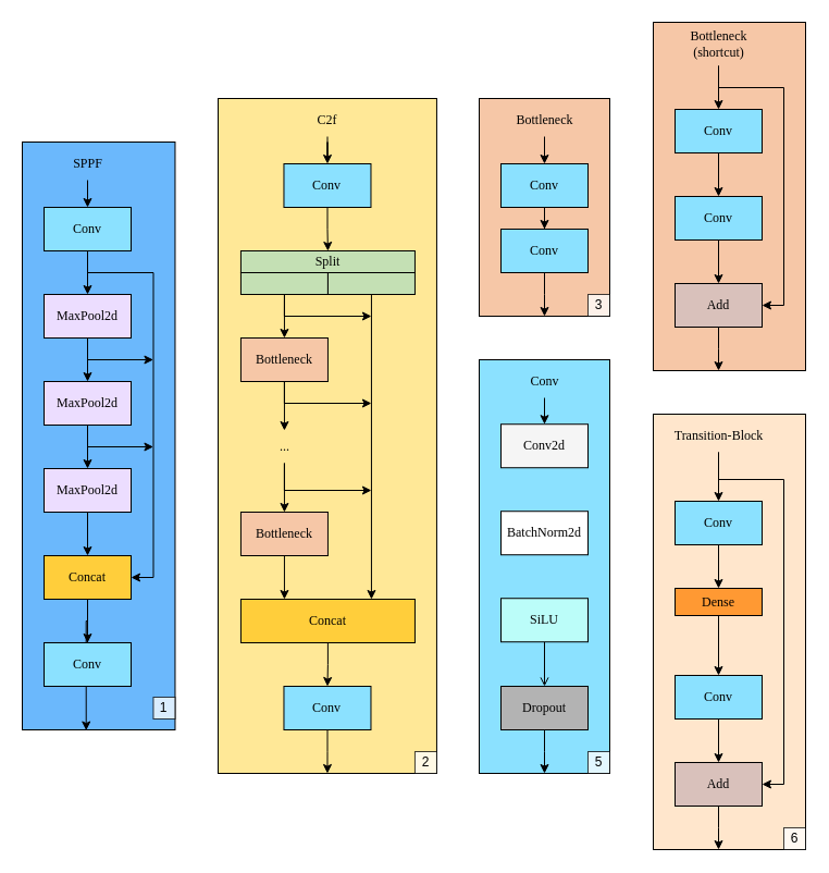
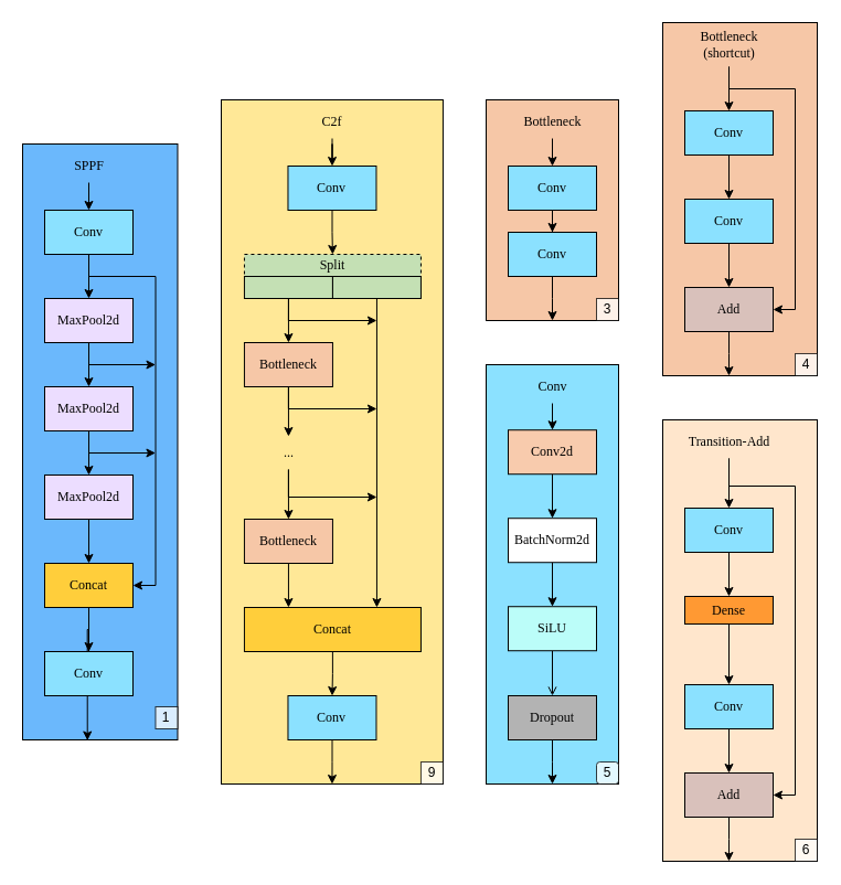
  <mxCell id="0" />
  <mxCell id="1" parent="0" />
  <mxCell id="2" value="" style="group;fontFamily=Garamond;" parent="1" vertex="1" connectable="0"><mxGeometry x="600" y="20" width="140" height="320" as="geometry" /></mxCell>
  <mxCell id="3" value="" style="whiteSpace=wrap;html=1;fillColor=#F6C7A7;fontFamily=Garamond;" parent="2" vertex="1"><mxGeometry width="140" height="320" as="geometry" /></mxCell>
  <mxCell id="4" value="" style="edgeStyle=orthogonalEdgeStyle;rounded=0;orthogonalLoop=1;jettySize=auto;html=1;fontFamily=Garamond;" parent="2" source="5" target="7" edge="1"><mxGeometry relative="1" as="geometry" /></mxCell>
  <mxCell id="5" value="Conv" style="whiteSpace=wrap;html=1;fillColor=#8BE1FF;fontColor=#000000;fontFamily=Garamond;" parent="2" vertex="1"><mxGeometry x="20" y="80" width="80" height="40" as="geometry" /></mxCell>
  <mxCell id="6" value="" style="edgeStyle=orthogonalEdgeStyle;rounded=0;orthogonalLoop=1;jettySize=auto;html=1;fontFamily=Garamond;" parent="2" source="7" target="9" edge="1"><mxGeometry relative="1" as="geometry" /></mxCell>
  <mxCell id="7" value="Conv" style="whiteSpace=wrap;html=1;fillColor=#8BE1FF;fontColor=#000000;fontFamily=Garamond;" parent="2" vertex="1"><mxGeometry x="20" y="160" width="80" height="40" as="geometry" /></mxCell>
  <mxCell id="8" style="edgeStyle=orthogonalEdgeStyle;rounded=0;orthogonalLoop=1;jettySize=auto;html=1;fontFamily=Garamond;" parent="2" source="9" edge="1"><mxGeometry relative="1" as="geometry"><mxPoint x="60" y="320" as="targetPoint" /></mxGeometry></mxCell>
  <mxCell id="9" value="Add" style="whiteSpace=wrap;html=1;fillColor=#D9C1BB;fontColor=#000000;fontFamily=Garamond;" parent="2" vertex="1"><mxGeometry x="20" y="240" width="80" height="40" as="geometry" /></mxCell>
  <mxCell id="10" style="edgeStyle=orthogonalEdgeStyle;rounded=0;orthogonalLoop=1;jettySize=auto;html=1;fontFamily=Garamond;" parent="2" source="12" target="5" edge="1"><mxGeometry relative="1" as="geometry" /></mxCell>
  <mxCell id="11" style="edgeStyle=orthogonalEdgeStyle;rounded=0;orthogonalLoop=1;jettySize=auto;html=1;entryX=1;entryY=0.5;entryDx=0;entryDy=0;fontFamily=Garamond;" parent="2" source="12" target="9" edge="1"><mxGeometry relative="1" as="geometry"><Array as="points"><mxPoint x="60" y="60" /><mxPoint x="120" y="60" /><mxPoint x="120" y="260" /></Array></mxGeometry></mxCell>
  <mxCell id="12" value="Bottleneck&lt;div&gt;(shortcut)&lt;/div&gt;" style="text;html=1;align=center;verticalAlign=middle;resizable=0;points=[];autosize=1;strokeColor=none;fillColor=none;fontFamily=Garamond;" parent="2" vertex="1"><mxGeometry x="20" width="80" height="40" as="geometry" /></mxCell>
+ <mxCell id="13" value="4" style="whiteSpace=wrap;html=1;opacity=75;" parent="2" vertex="1"><mxGeometry x="120" y="300" width="20" height="20" as="geometry" /></mxCell>
  <mxCell id="14" value="" style="group;fontFamily=Garamond;" parent="1" vertex="1" connectable="0"><mxGeometry x="440" y="90" width="120" height="200" as="geometry" /></mxCell>
  <mxCell id="15" value="" style="whiteSpace=wrap;html=1;fillColor=#F6C7A7;fontFamily=Garamond;" parent="14" vertex="1"><mxGeometry width="120" height="200" as="geometry" /></mxCell>
  <mxCell id="16" value="" style="edgeStyle=orthogonalEdgeStyle;rounded=0;orthogonalLoop=1;jettySize=auto;html=1;fontFamily=Garamond;" parent="14" source="17" target="19" edge="1"><mxGeometry relative="1" as="geometry" /></mxCell>
  <mxCell id="17" value="Conv" style="whiteSpace=wrap;html=1;fillColor=#8BE1FF;fontColor=#000000;fontFamily=Garamond;" parent="14" vertex="1"><mxGeometry x="20" y="60" width="80" height="40" as="geometry" /></mxCell>
  <mxCell id="18" value="" style="edgeStyle=orthogonalEdgeStyle;rounded=0;orthogonalLoop=1;jettySize=auto;html=1;fontFamily=Garamond;" parent="14" source="19" edge="1"><mxGeometry relative="1" as="geometry"><mxPoint x="60" y="200" as="targetPoint" /></mxGeometry></mxCell>
  <mxCell id="19" value="Conv" style="whiteSpace=wrap;html=1;fillColor=#8BE1FF;fontColor=#000000;fontFamily=Garamond;" parent="14" vertex="1"><mxGeometry x="20" y="120" width="80" height="40" as="geometry" /></mxCell>
  <mxCell id="20" style="edgeStyle=orthogonalEdgeStyle;rounded=0;orthogonalLoop=1;jettySize=auto;html=1;fontFamily=Garamond;" parent="14" source="21" target="17" edge="1"><mxGeometry relative="1" as="geometry" /></mxCell>
  <mxCell id="21" value="Bottleneck" style="text;html=1;align=center;verticalAlign=middle;resizable=0;points=[];autosize=1;strokeColor=none;fillColor=none;fontFamily=Garamond;" parent="14" vertex="1"><mxGeometry x="20" y="5" width="80" height="30" as="geometry" /></mxCell>
  <mxCell id="22" value="3" style="whiteSpace=wrap;html=1;opacity=75;" parent="14" vertex="1"><mxGeometry x="100" y="180" width="20" height="20" as="geometry" /></mxCell>
  <mxCell id="23" value="" style="group;fontFamily=Garamond;" parent="1" vertex="1" connectable="0"><mxGeometry x="200" y="90" width="200.94" height="620" as="geometry" /></mxCell>
  <mxCell id="24" value="" style="whiteSpace=wrap;html=1;fillColor=#FFE897;fontFamily=Garamond;" parent="23" vertex="1"><mxGeometry width="200.94" height="620" as="geometry" /></mxCell>
  <mxCell id="25" value="" style="edgeStyle=orthogonalEdgeStyle;rounded=0;orthogonalLoop=1;jettySize=auto;html=1;fontFamily=Garamond;" parent="23" source="26" target="27" edge="1"><mxGeometry relative="1" as="geometry" /></mxCell>
  <mxCell id="26" value="Conv" style="whiteSpace=wrap;html=1;fillColor=#8BE1FF;fontColor=#000000;fontFamily=Garamond;" parent="23" vertex="1"><mxGeometry x="60.47" y="60" width="80" height="40" as="geometry" /></mxCell>
- <mxCell id="27" value="Split" style="whiteSpace=wrap;html=1;fillColor=#C4E0B4;fontColor=#000000;fontFamily=Garamond;" parent="23" vertex="1"><mxGeometry x="20.94" y="140" width="160" height="20" as="geometry" /></mxCell>
+ <mxCell id="27" value="Split" style="whiteSpace=wrap;html=1;fillColor=#C4E0B4;fontColor=#000000;fontFamily=Garamond;dashed=1;" parent="23" vertex="1"><mxGeometry x="20.94" y="140" width="160" height="20" as="geometry" /></mxCell>
  <mxCell id="28" style="edgeStyle=orthogonalEdgeStyle;rounded=0;orthogonalLoop=1;jettySize=auto;html=1;fontFamily=Garamond;" parent="23" source="30" target="33" edge="1"><mxGeometry relative="1" as="geometry"><mxPoint x="60.94" y="280" as="targetPoint" /></mxGeometry></mxCell>
  <mxCell id="29" style="edgeStyle=orthogonalEdgeStyle;rounded=0;orthogonalLoop=1;jettySize=auto;html=1;fontFamily=Garamond;" parent="23" source="30" edge="1"><mxGeometry relative="1" as="geometry"><mxPoint x="140.94" y="280" as="targetPoint" /><Array as="points"><mxPoint x="60.94" y="280" /><mxPoint x="140.94" y="280" /></Array></mxGeometry></mxCell>
  <mxCell id="30" value="Bottleneck" style="whiteSpace=wrap;html=1;fillColor=#F6C7A7;fontColor=#000000;fontFamily=Garamond;" parent="23" vertex="1"><mxGeometry x="20.94" y="220" width="80" height="40" as="geometry" /></mxCell>
  <mxCell id="31" style="edgeStyle=orthogonalEdgeStyle;rounded=0;orthogonalLoop=1;jettySize=auto;html=1;fontFamily=Garamond;" parent="23" source="33" target="35" edge="1"><mxGeometry relative="1" as="geometry" /></mxCell>
  <mxCell id="32" style="edgeStyle=orthogonalEdgeStyle;rounded=0;orthogonalLoop=1;jettySize=auto;html=1;fontFamily=Garamond;" parent="23" source="33" edge="1"><mxGeometry relative="1" as="geometry"><mxPoint x="140.94" y="360" as="targetPoint" /><Array as="points"><mxPoint x="60.94" y="360" /><mxPoint x="140.94" y="360" /></Array></mxGeometry></mxCell>
  <mxCell id="33" value="..." style="text;html=1;align=center;verticalAlign=middle;resizable=0;points=[];autosize=1;strokeColor=none;fillColor=none;fontFamily=Garamond;" parent="23" vertex="1"><mxGeometry x="45.94" y="305" width="30" height="30" as="geometry" /></mxCell>
  <mxCell id="34" value="" style="edgeStyle=orthogonalEdgeStyle;rounded=0;orthogonalLoop=1;jettySize=auto;html=1;entryX=0.25;entryY=0;entryDx=0;entryDy=0;fontFamily=Garamond;" parent="23" source="35" target="37" edge="1"><mxGeometry relative="1" as="geometry" /></mxCell>
  <mxCell id="35" value="Bottleneck" style="whiteSpace=wrap;html=1;fillColor=#F6C7A7;fontColor=#000000;fontFamily=Garamond;" parent="23" vertex="1"><mxGeometry x="20.94" y="380" width="80" height="40" as="geometry" /></mxCell>
  <mxCell id="36" value="" style="edgeStyle=orthogonalEdgeStyle;rounded=0;orthogonalLoop=1;jettySize=auto;html=1;fontFamily=Garamond;" parent="23" source="37" target="39" edge="1"><mxGeometry relative="1" as="geometry" /></mxCell>
  <mxCell id="37" value="Concat" style="whiteSpace=wrap;html=1;fontColor=#000000;fillColor=#FFCE3B;fontFamily=Garamond;" parent="23" vertex="1"><mxGeometry x="20.94" y="460" width="160" height="40" as="geometry" /></mxCell>
  <mxCell id="38" style="edgeStyle=orthogonalEdgeStyle;rounded=0;orthogonalLoop=1;jettySize=auto;html=1;fontFamily=Garamond;" parent="23" source="39" edge="1"><mxGeometry relative="1" as="geometry"><mxPoint x="100.47" y="620" as="targetPoint" /></mxGeometry></mxCell>
  <mxCell id="39" value="Conv" style="whiteSpace=wrap;html=1;fillColor=#8BE1FF;fontColor=#000000;fontFamily=Garamond;" parent="23" vertex="1"><mxGeometry x="60.47" y="540" width="80" height="40" as="geometry" /></mxCell>
  <mxCell id="40" style="edgeStyle=orthogonalEdgeStyle;rounded=0;orthogonalLoop=1;jettySize=auto;html=1;fontFamily=Garamond;" parent="23" source="41" target="26" edge="1"><mxGeometry relative="1" as="geometry" /></mxCell>
  <mxCell id="41" value="C2f" style="text;html=1;align=center;verticalAlign=middle;resizable=0;points=[];autosize=1;strokeColor=none;fillColor=none;fontFamily=Garamond;" parent="23" vertex="1"><mxGeometry x="80.47" y="5" width="40" height="30" as="geometry" /></mxCell>
  <mxCell id="42" style="edgeStyle=orthogonalEdgeStyle;rounded=0;orthogonalLoop=1;jettySize=auto;html=1;fontFamily=Garamond;" parent="23" source="44" target="30" edge="1"><mxGeometry relative="1" as="geometry" /></mxCell>
  <mxCell id="43" style="edgeStyle=orthogonalEdgeStyle;rounded=0;orthogonalLoop=1;jettySize=auto;html=1;exitX=0.5;exitY=1;exitDx=0;exitDy=0;fontFamily=Garamond;" parent="23" source="44" edge="1"><mxGeometry relative="1" as="geometry"><mxPoint x="140.94" y="200" as="targetPoint" /><Array as="points"><mxPoint x="60.94" y="200" /></Array></mxGeometry></mxCell>
  <mxCell id="44" value="&lt;div&gt;&lt;br&gt;&lt;/div&gt;" style="whiteSpace=wrap;html=1;fillColor=#C4E0B4;fontColor=#000000;fontFamily=Garamond;" parent="23" vertex="1"><mxGeometry x="20.94" y="160" width="80" height="20" as="geometry" /></mxCell>
  <mxCell id="45" style="edgeStyle=orthogonalEdgeStyle;rounded=0;orthogonalLoop=1;jettySize=auto;html=1;entryX=0.75;entryY=0;entryDx=0;entryDy=0;fontFamily=Garamond;" parent="23" source="46" target="37" edge="1"><mxGeometry relative="1" as="geometry" /></mxCell>
  <mxCell id="46" value="&lt;div&gt;&lt;br&gt;&lt;/div&gt;" style="whiteSpace=wrap;html=1;fillColor=#C4E0B4;fontColor=#000000;fontFamily=Garamond;" parent="23" vertex="1"><mxGeometry x="100.94" y="160" width="80" height="20" as="geometry" /></mxCell>
- <mxCell id="47" value="2" style="whiteSpace=wrap;html=1;opacity=75;" parent="23" vertex="1"><mxGeometry x="180.94" y="600" width="20" height="20" as="geometry" /></mxCell>
+ <mxCell id="47" value="9" style="whiteSpace=wrap;html=1;opacity=75;" parent="23" vertex="1"><mxGeometry x="180.94" y="600" width="20" height="20" as="geometry" /></mxCell>
  <mxCell id="48" value="" style="group;fontFamily=Garamond;" parent="1" vertex="1" connectable="0"><mxGeometry x="440" y="330" width="120" height="380" as="geometry" /></mxCell>
  <mxCell id="49" value="" style="whiteSpace=wrap;html=1;fillColor=#8BE1FF;fontColor=#000000;fontFamily=Garamond;" parent="48" vertex="1"><mxGeometry width="120" height="380" as="geometry" /></mxCell>
- <mxCell id="51" value="Conv2d" style="whiteSpace=wrap;html=1;fontColor=#000000;fillColor=#f5f5f5;fontFamily=Garamond;" parent="48" vertex="1"><mxGeometry x="20" y="59.23" width="80" height="40" as="geometry" /></mxCell>
+ <mxCell id="50" value="" style="edgeStyle=orthogonalEdgeStyle;rounded=0;orthogonalLoop=1;jettySize=auto;html=1;fontFamily=Garamond;" parent="48" source="51" target="54" edge="1"><mxGeometry relative="1" as="geometry" /></mxCell>
+ <mxCell id="51" value="Conv2d" style="whiteSpace=wrap;html=1;fontColor=#000000;fillColor=#F8CBAD;fontFamily=Garamond;" parent="48" vertex="1"><mxGeometry x="20" y="59.23" width="80" height="40" as="geometry" /></mxCell>
  <mxCell id="52" value="" style="edgeStyle=orthogonalEdgeStyle;rounded=0;orthogonalLoop=1;jettySize=auto;html=1;fontFamily=Garamond;" parent="48" edge="1"><mxGeometry relative="1" as="geometry"><mxPoint x="60" y="259.23" as="sourcePoint" /><mxPoint x="60" y="259.23" as="targetPoint" /></mxGeometry></mxCell>
+ <mxCell id="53" value="" style="edgeStyle=orthogonalEdgeStyle;rounded=0;orthogonalLoop=1;jettySize=auto;html=1;fontFamily=Garamond;" parent="48" source="54" target="56" edge="1"><mxGeometry relative="1" as="geometry" /></mxCell>
  <mxCell id="54" value="BatchNorm2d" style="whiteSpace=wrap;html=1;fontColor=#000000;fillColor=#ffffff;fontFamily=Garamond;" parent="48" vertex="1"><mxGeometry x="20" y="139.23" width="80" height="40" as="geometry" /></mxCell>
  <mxCell id="55" value="" style="edgeStyle=orthogonalEdgeStyle;rounded=0;orthogonalLoop=1;jettySize=auto;html=1;fontFamily=Garamond;endArrow=open;" parent="48" source="56" target="60" edge="1"><mxGeometry relative="1" as="geometry" /></mxCell>
  <mxCell id="56" value="SiLU" style="whiteSpace=wrap;html=1;fontColor=#000000;fillColor=#BBFDF9;fontFamily=Garamond;" parent="48" vertex="1"><mxGeometry x="20" y="219.23" width="80" height="40" as="geometry" /></mxCell>
  <mxCell id="57" style="edgeStyle=orthogonalEdgeStyle;rounded=0;orthogonalLoop=1;jettySize=auto;html=1;fontFamily=Garamond;" parent="48" source="58" target="51" edge="1"><mxGeometry relative="1" as="geometry" /></mxCell>
  <mxCell id="58" value="Conv" style="text;html=1;align=center;verticalAlign=middle;resizable=0;points=[];autosize=1;strokeColor=none;fillColor=none;fontFamily=Garamond;" parent="48" vertex="1"><mxGeometry x="35" y="5" width="50" height="30" as="geometry" /></mxCell>
  <mxCell id="59" style="edgeStyle=orthogonalEdgeStyle;rounded=0;orthogonalLoop=1;jettySize=auto;html=1;fontFamily=Garamond;" parent="48" source="60" edge="1"><mxGeometry relative="1" as="geometry"><mxPoint x="60" y="380" as="targetPoint" /></mxGeometry></mxCell>
  <mxCell id="60" value="Dropout" style="whiteSpace=wrap;html=1;fontColor=#000000;fillColor=#B3B3B3;fontFamily=Garamond;" parent="48" vertex="1"><mxGeometry x="20" y="300" width="80" height="40" as="geometry" /></mxCell>
- <mxCell id="61" value="5" style="whiteSpace=wrap;html=1;opacity=75;" parent="48" vertex="1"><mxGeometry x="100" y="360" width="20" height="20" as="geometry" /></mxCell>
+ <mxCell id="61" value="5" style="whiteSpace=wrap;html=1;opacity=75;rounded=1;" parent="48" vertex="1"><mxGeometry x="100" y="360" width="20" height="20" as="geometry" /></mxCell>
  <mxCell id="62" value="" style="group;fontFamily=Garamond;" parent="1" vertex="1" connectable="0"><mxGeometry x="20" y="135" width="140.47" height="535" as="geometry" /></mxCell>
  <mxCell id="63" value="" style="group;fontFamily=Garamond;" parent="62" vertex="1" connectable="0"><mxGeometry y="15" width="140.47" height="520" as="geometry" /></mxCell>
  <mxCell id="64" value="" style="whiteSpace=wrap;html=1;fillColor=#6BB8FC;fontFamily=Garamond;" parent="63" vertex="1"><mxGeometry y="-20" width="140.47" height="540" as="geometry" /></mxCell>
  <mxCell id="65" value="" style="edgeStyle=orthogonalEdgeStyle;rounded=0;orthogonalLoop=1;jettySize=auto;html=1;fontFamily=Garamond;" parent="63" source="67" target="70" edge="1"><mxGeometry relative="1" as="geometry" /></mxCell>
  <mxCell id="66" style="edgeStyle=orthogonalEdgeStyle;rounded=0;orthogonalLoop=1;jettySize=auto;html=1;entryX=1;entryY=0.5;entryDx=0;entryDy=0;fontFamily=Garamond;" parent="63" source="67" target="77" edge="1"><mxGeometry relative="1" as="geometry"><Array as="points"><mxPoint x="60.47" y="100" /><mxPoint x="120.47" y="100" /><mxPoint x="120.47" y="380" /></Array></mxGeometry></mxCell>
  <mxCell id="67" value="Conv" style="whiteSpace=wrap;html=1;fillColor=#8BE1FF;fontColor=#000000;fontFamily=Garamond;" parent="63" vertex="1"><mxGeometry x="20" y="40" width="80" height="40" as="geometry" /></mxCell>
  <mxCell id="68" value="" style="edgeStyle=orthogonalEdgeStyle;rounded=0;orthogonalLoop=1;jettySize=auto;html=1;fontFamily=Garamond;" parent="63" source="70" target="73" edge="1"><mxGeometry relative="1" as="geometry" /></mxCell>
  <mxCell id="69" style="edgeStyle=orthogonalEdgeStyle;rounded=0;orthogonalLoop=1;jettySize=auto;html=1;endArrow=classic;startFill=0;fontFamily=Garamond;endFill=1;" parent="63" source="70" edge="1"><mxGeometry relative="1" as="geometry"><mxPoint x="120.47" y="180" as="targetPoint" /><Array as="points"><mxPoint x="60.47" y="180" /></Array></mxGeometry></mxCell>
  <mxCell id="70" value="MaxPool2d" style="whiteSpace=wrap;html=1;fillColor=#ECDDFF;fontColor=#000000;fontFamily=Garamond;" parent="63" vertex="1"><mxGeometry x="20" y="120" width="80" height="40" as="geometry" /></mxCell>
  <mxCell id="71" value="" style="edgeStyle=orthogonalEdgeStyle;rounded=0;orthogonalLoop=1;jettySize=auto;html=1;fontFamily=Garamond;" parent="63" source="73" target="75" edge="1"><mxGeometry relative="1" as="geometry" /></mxCell>
  <mxCell id="72" style="edgeStyle=orthogonalEdgeStyle;rounded=0;orthogonalLoop=1;jettySize=auto;html=1;endArrow=classic;startFill=0;fontFamily=Garamond;endFill=1;" parent="63" source="73" edge="1"><mxGeometry relative="1" as="geometry"><mxPoint x="120.47" y="260" as="targetPoint" /><Array as="points"><mxPoint x="60.47" y="260" /></Array></mxGeometry></mxCell>
  <mxCell id="73" value="MaxPool2d" style="whiteSpace=wrap;html=1;fillColor=#ECDDFF;fontColor=#000000;fontFamily=Garamond;" parent="63" vertex="1"><mxGeometry x="20" y="200" width="80" height="40" as="geometry" /></mxCell>
  <mxCell id="74" value="" style="edgeStyle=orthogonalEdgeStyle;rounded=0;orthogonalLoop=1;jettySize=auto;html=1;fontFamily=Garamond;" parent="63" source="75" target="77" edge="1"><mxGeometry relative="1" as="geometry" /></mxCell>
  <mxCell id="75" value="MaxPool2d" style="whiteSpace=wrap;html=1;fillColor=#ECDDFF;fontColor=#000000;fontFamily=Garamond;" parent="63" vertex="1"><mxGeometry x="20" y="280" width="80" height="40" as="geometry" /></mxCell>
  <mxCell id="76" value="" style="edgeStyle=orthogonalEdgeStyle;rounded=0;orthogonalLoop=1;jettySize=auto;html=1;fontFamily=Garamond;" parent="63" source="77" target="79" edge="1"><mxGeometry relative="1" as="geometry" /></mxCell>
  <mxCell id="77" value="Concat" style="whiteSpace=wrap;html=1;fontColor=#000000;fillColor=#FFCE3B;fontFamily=Garamond;" parent="63" vertex="1"><mxGeometry x="20" y="360" width="80" height="40" as="geometry" /></mxCell>
  <mxCell id="78" style="edgeStyle=orthogonalEdgeStyle;rounded=0;orthogonalLoop=1;jettySize=auto;html=1;entryX=0.418;entryY=1.001;entryDx=0;entryDy=0;entryPerimeter=0;fontFamily=Garamond;" parent="63" source="79" target="64" edge="1"><mxGeometry relative="1" as="geometry"><mxPoint x="60" y="520" as="targetPoint" /></mxGeometry></mxCell>
  <mxCell id="79" value="Conv" style="whiteSpace=wrap;html=1;fillColor=#8BE1FF;fontColor=#000000;fontFamily=Garamond;" parent="63" vertex="1"><mxGeometry x="20" y="440" width="80" height="40" as="geometry" /></mxCell>
  <mxCell id="80" value="1" style="whiteSpace=wrap;html=1;opacity=75;" parent="63" vertex="1"><mxGeometry x="120.47" y="490" width="20" height="20" as="geometry" /></mxCell>
  <mxCell id="81" style="edgeStyle=orthogonalEdgeStyle;rounded=0;orthogonalLoop=1;jettySize=auto;html=1;fontFamily=Garamond;" parent="62" source="82" target="67" edge="1"><mxGeometry relative="1" as="geometry" /></mxCell>
  <mxCell id="82" value="SPPF" style="text;html=1;align=center;verticalAlign=middle;resizable=0;points=[];autosize=1;strokeColor=none;fillColor=none;fontFamily=Garamond;" parent="62" vertex="1"><mxGeometry x="35" width="50" height="30" as="geometry" /></mxCell>
  <mxCell id="83" value="" style="group" parent="1" vertex="1" connectable="0"><mxGeometry x="600" y="380" width="140" height="400" as="geometry" /></mxCell>
  <mxCell id="84" value="" style="whiteSpace=wrap;html=1;fillColor=#FFE6CC;fontFamily=Garamond;" parent="83" vertex="1"><mxGeometry width="140" height="400" as="geometry" /></mxCell>
  <mxCell id="85" style="edgeStyle=orthogonalEdgeStyle;rounded=0;orthogonalLoop=1;jettySize=auto;html=1;" parent="83" source="87" target="89" edge="1"><mxGeometry relative="1" as="geometry" /></mxCell>
  <mxCell id="86" style="edgeStyle=orthogonalEdgeStyle;rounded=0;orthogonalLoop=1;jettySize=auto;html=1;" parent="83" source="87" target="95" edge="1"><mxGeometry relative="1" as="geometry"><Array as="points"><mxPoint x="60" y="60" /><mxPoint x="120" y="60" /><mxPoint x="120" y="340" /></Array></mxGeometry></mxCell>
- <mxCell id="87" value="Transition-&lt;span style=&quot;background-color: transparent; color: light-dark(rgb(0, 0, 0), rgb(255, 255, 255));&quot;&gt;Block&lt;/span&gt;" style="text;html=1;align=center;verticalAlign=middle;resizable=0;points=[];autosize=1;strokeColor=none;fillColor=none;fontFamily=Garamond;" parent="83" vertex="1"><mxGeometry x="5" y="5" width="110" height="30" as="geometry" /></mxCell>
+ <mxCell id="87" value="Transition-&lt;span style=&quot;background-color: transparent; color: light-dark(rgb(0, 0, 0), rgb(255, 255, 255));&quot;&gt;Add&lt;/span&gt;" style="text;html=1;align=center;verticalAlign=middle;resizable=0;points=[];autosize=1;strokeColor=none;fillColor=none;fontFamily=Garamond;" parent="83" vertex="1"><mxGeometry x="5" y="5" width="110" height="30" as="geometry" /></mxCell>
  <mxCell id="88" style="edgeStyle=orthogonalEdgeStyle;rounded=0;orthogonalLoop=1;jettySize=auto;html=1;" parent="83" source="89" target="91" edge="1"><mxGeometry relative="1" as="geometry" /></mxCell>
  <mxCell id="89" value="Conv" style="whiteSpace=wrap;html=1;fillColor=#8BE1FF;fontColor=#000000;fontFamily=Garamond;" parent="83" vertex="1"><mxGeometry x="20" y="80" width="80" height="40" as="geometry" /></mxCell>
  <mxCell id="90" style="edgeStyle=orthogonalEdgeStyle;rounded=0;orthogonalLoop=1;jettySize=auto;html=1;" parent="83" source="91" target="93" edge="1"><mxGeometry relative="1" as="geometry" /></mxCell>
  <mxCell id="91" value="Dense" style="whiteSpace=wrap;html=1;fillColor=#FF9933;fontColor=#000000;fontFamily=Garamond;" parent="83" vertex="1"><mxGeometry x="20" y="160" width="80" height="25" as="geometry" /></mxCell>
  <mxCell id="92" style="edgeStyle=orthogonalEdgeStyle;rounded=0;orthogonalLoop=1;jettySize=auto;html=1;" parent="83" source="93" target="95" edge="1"><mxGeometry relative="1" as="geometry" /></mxCell>
  <mxCell id="93" value="Conv" style="whiteSpace=wrap;html=1;fillColor=#8BE1FF;fontColor=#000000;fontFamily=Garamond;" parent="83" vertex="1"><mxGeometry x="20" y="240" width="80" height="40" as="geometry" /></mxCell>
  <mxCell id="94" style="edgeStyle=orthogonalEdgeStyle;rounded=0;orthogonalLoop=1;jettySize=auto;html=1;" parent="83" source="95" edge="1"><mxGeometry relative="1" as="geometry"><mxPoint x="60" y="400" as="targetPoint" /></mxGeometry></mxCell>
  <mxCell id="95" value="Add" style="whiteSpace=wrap;html=1;fillColor=#D9C1BB;fontColor=#000000;fontFamily=Garamond;" parent="83" vertex="1"><mxGeometry x="20" y="320" width="80" height="40" as="geometry" /></mxCell>
  <mxCell id="96" value="6" style="whiteSpace=wrap;html=1;opacity=75;" parent="83" vertex="1"><mxGeometry x="120" y="380" width="20" height="20" as="geometry" /></mxCell>
